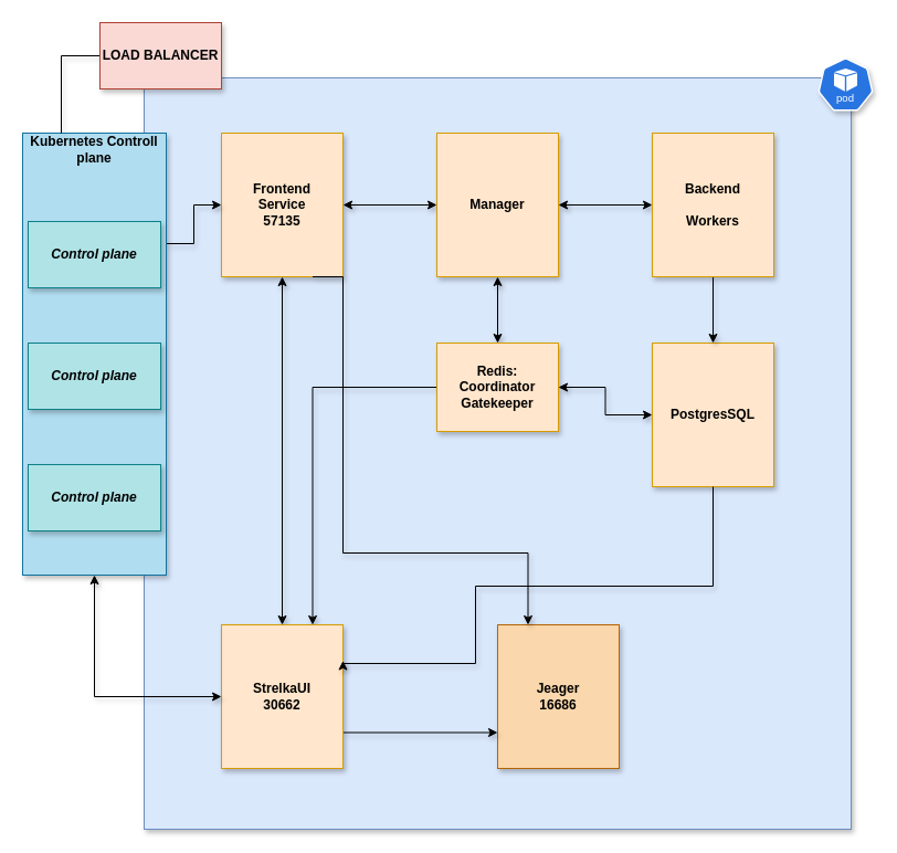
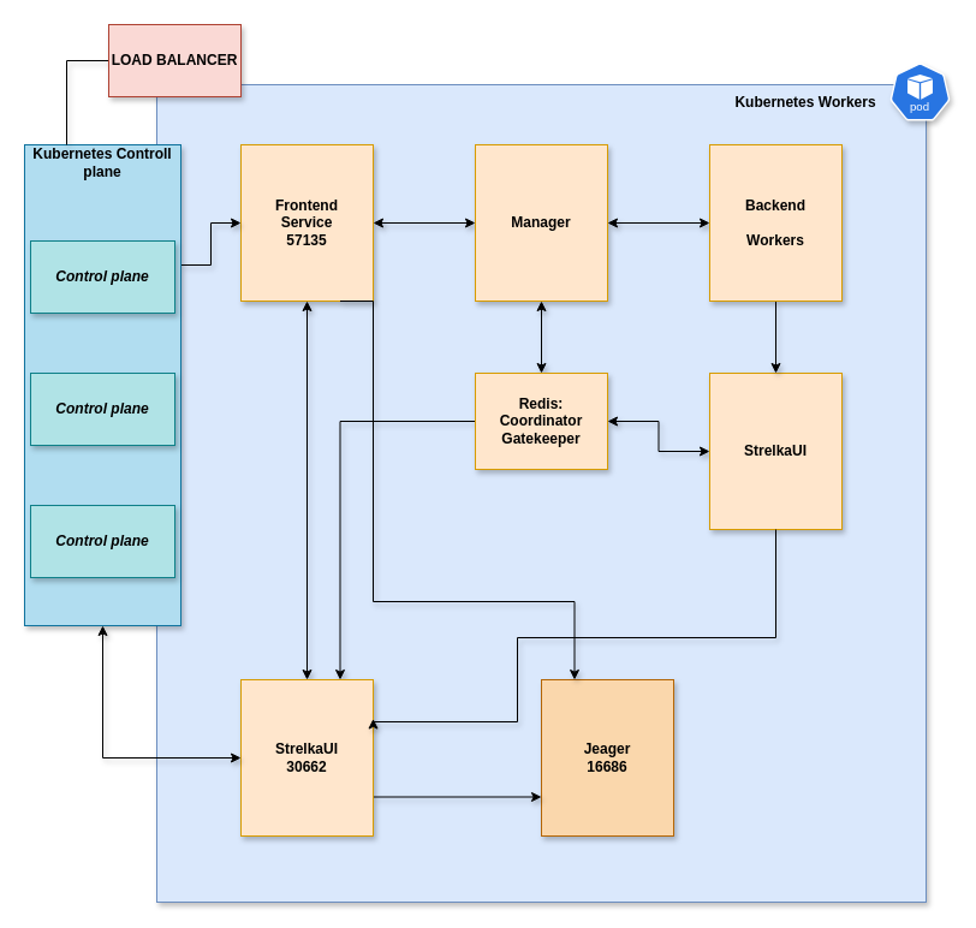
  <mxCell id="0" />
  <mxCell id="1" parent="0" />
  <mxCell id="2" value="" style="rounded=0;whiteSpace=wrap;html=1;fillColor=#dae8fc;strokeColor=#6c8ebf;shadow=1;" parent="1" vertex="1"><mxGeometry x="130" y="70" width="640" height="680" as="geometry" /></mxCell>
+ <mxCell id="3" value="&lt;b&gt;Kubernetes Workers&lt;/b&gt;" style="text;html=1;align=center;verticalAlign=middle;whiteSpace=wrap;rounded=0;shadow=1;" parent="1" vertex="1"><mxGeometry x="600" y="70" width="140" height="30" as="geometry" /></mxCell>
  <mxCell id="4" value="" style="aspect=fixed;sketch=0;html=1;dashed=0;whitespace=wrap;verticalLabelPosition=bottom;verticalAlign=top;fillColor=#2875E2;strokeColor=#ffffff;points=[[0.005,0.63,0],[0.1,0.2,0],[0.9,0.2,0],[0.5,0,0],[0.995,0.63,0],[0.72,0.99,0],[0.5,1,0],[0.28,0.99,0]];shape=mxgraph.kubernetes.icon2;kubernetesLabel=1;prIcon=pod;shadow=1;" parent="1" vertex="1"><mxGeometry x="740" y="52" width="50" height="48" as="geometry" /></mxCell>
  <mxCell id="5" style="edgeStyle=orthogonalEdgeStyle;rounded=0;orthogonalLoop=1;jettySize=auto;html=1;exitX=1;exitY=0.5;exitDx=0;exitDy=0;entryX=0;entryY=0.5;entryDx=0;entryDy=0;startArrow=classic;startFill=1;shadow=1;" parent="1" source="6" target="9" edge="1"><mxGeometry relative="1" as="geometry" /></mxCell>
  <mxCell id="6" value="&lt;b&gt;Frontend&lt;br&gt;Service&lt;/b&gt;&lt;div&gt;&lt;b&gt;57135&lt;/b&gt;&lt;/div&gt;" style="rounded=0;whiteSpace=wrap;html=1;fillColor=#ffe6cc;strokeColor=#d79b00;shadow=1;" parent="1" vertex="1"><mxGeometry x="200" y="120" width="110" height="130" as="geometry" /></mxCell>
  <mxCell id="7" style="edgeStyle=orthogonalEdgeStyle;rounded=0;orthogonalLoop=1;jettySize=auto;html=1;exitX=1;exitY=0.5;exitDx=0;exitDy=0;startArrow=classic;startFill=1;shadow=1;" parent="1" source="9" target="22" edge="1"><mxGeometry relative="1" as="geometry" /></mxCell>
  <mxCell id="8" style="edgeStyle=orthogonalEdgeStyle;rounded=0;orthogonalLoop=1;jettySize=auto;html=1;exitX=0.5;exitY=1;exitDx=0;exitDy=0;entryX=0.5;entryY=0;entryDx=0;entryDy=0;startArrow=classic;startFill=1;shadow=1;" parent="1" source="9" target="11" edge="1"><mxGeometry relative="1" as="geometry" /></mxCell>
  <mxCell id="9" value="&lt;b&gt;Manager&lt;/b&gt;" style="rounded=0;whiteSpace=wrap;html=1;fillColor=#ffe6cc;strokeColor=#d79b00;shadow=1;" parent="1" vertex="1"><mxGeometry x="395" y="120" width="110" height="130" as="geometry" /></mxCell>
  <mxCell id="10" style="edgeStyle=orthogonalEdgeStyle;rounded=0;orthogonalLoop=1;jettySize=auto;html=1;exitX=0;exitY=0.5;exitDx=0;exitDy=0;entryX=0.75;entryY=0;entryDx=0;entryDy=0;shadow=1;" parent="1" source="11" target="17" edge="1"><mxGeometry relative="1" as="geometry" /></mxCell>
  <mxCell id="11" value="&lt;div&gt;&lt;b&gt;Redis:&lt;/b&gt;&lt;/div&gt;&lt;div&gt;&lt;b&gt;Coordinator&lt;br&gt;Gatekeeper&lt;/b&gt;&lt;/div&gt;" style="rounded=0;whiteSpace=wrap;html=1;fillColor=#ffe6cc;strokeColor=#d79b00;shadow=1;" parent="1" vertex="1"><mxGeometry x="395" y="310" width="110" height="80" as="geometry" /></mxCell>
  <mxCell id="12" value="&lt;div&gt;&lt;b&gt;Jeager&lt;/b&gt;&lt;/div&gt;&lt;div&gt;&lt;b&gt;16686&lt;/b&gt;&lt;/div&gt;" style="rounded=0;whiteSpace=wrap;html=1;fillColor=#fad7ac;strokeColor=#b46504;shadow=1;" parent="1" vertex="1"><mxGeometry x="450" y="565" width="110" height="130" as="geometry" /></mxCell>
  <mxCell id="13" style="edgeStyle=orthogonalEdgeStyle;rounded=0;orthogonalLoop=1;jettySize=auto;html=1;exitX=0;exitY=0.5;exitDx=0;exitDy=0;entryX=1;entryY=0.5;entryDx=0;entryDy=0;startArrow=classic;startFill=1;shadow=1;" parent="1" source="14" target="11" edge="1"><mxGeometry relative="1" as="geometry" /></mxCell>
- <mxCell id="14" value="&lt;b&gt;PostgresSQL&lt;/b&gt;" style="rounded=0;whiteSpace=wrap;html=1;fillColor=#ffe6cc;strokeColor=#d79b00;shadow=1;" parent="1" vertex="1"><mxGeometry x="590" y="310" width="110" height="130" as="geometry" /></mxCell>
+ <mxCell id="14" value="&lt;b&gt;StrelkaUI&lt;/b&gt;" style="rounded=0;whiteSpace=wrap;html=1;fillColor=#ffe6cc;strokeColor=#d79b00;shadow=1;" parent="1" vertex="1"><mxGeometry x="590" y="310" width="110" height="130" as="geometry" /></mxCell>
  <mxCell id="15" style="edgeStyle=orthogonalEdgeStyle;rounded=0;orthogonalLoop=1;jettySize=auto;html=1;exitX=0.5;exitY=0;exitDx=0;exitDy=0;startArrow=classic;startFill=1;shadow=1;" parent="1" source="17" target="6" edge="1"><mxGeometry relative="1" as="geometry" /></mxCell>
  <mxCell id="16" style="edgeStyle=orthogonalEdgeStyle;rounded=0;orthogonalLoop=1;jettySize=auto;html=1;exitX=1;exitY=0.75;exitDx=0;exitDy=0;entryX=0;entryY=0.75;entryDx=0;entryDy=0;shadow=1;" parent="1" source="17" target="12" edge="1"><mxGeometry relative="1" as="geometry" /></mxCell>
  <mxCell id="17" value="&lt;div&gt;&lt;b&gt;StrelkaUI&lt;/b&gt;&lt;/div&gt;&lt;div&gt;&lt;b&gt;30662&lt;/b&gt;&lt;/div&gt;" style="rounded=0;whiteSpace=wrap;html=1;fillColor=#ffe6cc;strokeColor=#d79b00;shadow=1;" parent="1" vertex="1"><mxGeometry x="200" y="565" width="110" height="130" as="geometry" /></mxCell>
  <mxCell id="18" style="edgeStyle=orthogonalEdgeStyle;rounded=0;orthogonalLoop=1;jettySize=auto;html=1;exitX=1;exitY=0.25;exitDx=0;exitDy=0;entryX=0;entryY=0.5;entryDx=0;entryDy=0;shadow=1;" parent="1" source="20" target="6" edge="1"><mxGeometry relative="1" as="geometry" /></mxCell>
  <mxCell id="19" style="edgeStyle=orthogonalEdgeStyle;rounded=0;orthogonalLoop=1;jettySize=auto;html=1;exitX=0.5;exitY=1;exitDx=0;exitDy=0;entryX=0;entryY=0.5;entryDx=0;entryDy=0;startArrow=classic;startFill=1;shadow=1;" parent="1" source="20" target="17" edge="1"><mxGeometry relative="1" as="geometry" /></mxCell>
  <mxCell id="20" value="" style="rounded=0;whiteSpace=wrap;html=1;fillColor=#b1ddf0;strokeColor=#10739e;shadow=1;" parent="1" vertex="1"><mxGeometry x="20" y="120" width="130" height="400" as="geometry" /></mxCell>
  <mxCell id="21" style="edgeStyle=orthogonalEdgeStyle;rounded=0;orthogonalLoop=1;jettySize=auto;html=1;exitX=0.5;exitY=1;exitDx=0;exitDy=0;entryX=0.5;entryY=0;entryDx=0;entryDy=0;shadow=1;" parent="1" source="22" target="14" edge="1"><mxGeometry relative="1" as="geometry" /></mxCell>
  <mxCell id="22" value="&lt;div&gt;&lt;b&gt;Backend &lt;br&gt;&lt;/b&gt;&lt;/div&gt;&lt;b&gt;&lt;br&gt;Workers&lt;/b&gt;" style="rounded=0;whiteSpace=wrap;html=1;fillColor=#ffe6cc;strokeColor=#d79b00;shadow=1;" parent="1" vertex="1"><mxGeometry x="590" y="120" width="110" height="130" as="geometry" /></mxCell>
  <mxCell id="23" value="&lt;b&gt;Kubernetes Controll plane&lt;/b&gt;" style="text;html=1;align=center;verticalAlign=middle;whiteSpace=wrap;rounded=0;shadow=1;" parent="1" vertex="1"><mxGeometry x="25" y="120" width="120" height="30" as="geometry" /></mxCell>
  <mxCell id="24" value="&lt;b&gt;&lt;span&gt;&lt;em&gt;Control plane&lt;/em&gt;&lt;/span&gt;&lt;/b&gt;" style="rounded=0;whiteSpace=wrap;html=1;fillColor=#b0e3e6;strokeColor=#0e8088;shadow=1;" parent="1" vertex="1"><mxGeometry x="25" y="200" width="120" height="60" as="geometry" /></mxCell>
  <mxCell id="25" value="&lt;b&gt;&lt;span&gt;&lt;em&gt;Control plane&lt;/em&gt;&lt;/span&gt;&lt;/b&gt;" style="rounded=0;whiteSpace=wrap;html=1;fillColor=#b0e3e6;strokeColor=#0e8088;shadow=1;" parent="1" vertex="1"><mxGeometry x="25" y="310" width="120" height="60" as="geometry" /></mxCell>
  <mxCell id="26" value="&lt;b&gt;&lt;span&gt;&lt;em&gt;Control plane&lt;/em&gt;&lt;/span&gt;&lt;/b&gt;" style="rounded=0;whiteSpace=wrap;html=1;fillColor=#b0e3e6;strokeColor=#0e8088;shadow=1;" parent="1" vertex="1"><mxGeometry x="25" y="420" width="120" height="60" as="geometry" /></mxCell>
  <mxCell id="27" style="edgeStyle=orthogonalEdgeStyle;rounded=0;orthogonalLoop=1;jettySize=auto;html=1;exitX=0;exitY=0.5;exitDx=0;exitDy=0;entryX=0.25;entryY=0;entryDx=0;entryDy=0;shadow=1;endArrow=none;" parent="1" source="28" target="23" edge="1"><mxGeometry relative="1" as="geometry" /></mxCell>
  <mxCell id="28" value="&lt;b&gt;&lt;br&gt;&lt;/b&gt;&lt;div&gt;&lt;b&gt;LOAD BALANCER&lt;/b&gt;&lt;/div&gt;&lt;div&gt;&lt;b&gt;&lt;br&gt;&lt;/b&gt;&lt;/div&gt;" style="rounded=0;whiteSpace=wrap;html=1;fillColor=#fad9d5;strokeColor=#ae4132;shadow=1;" parent="1" vertex="1"><mxGeometry x="90" y="20" width="110" height="60" as="geometry" /></mxCell>
  <mxCell id="29" style="edgeStyle=orthogonalEdgeStyle;rounded=0;orthogonalLoop=1;jettySize=auto;html=1;exitX=0.5;exitY=1;exitDx=0;exitDy=0;curved=0;entryX=1;entryY=0.25;entryDx=0;entryDy=0;shadow=1;" parent="1" source="14" target="17" edge="1"><mxGeometry relative="1" as="geometry"><mxPoint x="370" y="600" as="targetPoint" /><Array as="points"><mxPoint x="645" y="530" /><mxPoint x="430" y="530" /><mxPoint x="430" y="600" /><mxPoint x="310" y="600" /></Array></mxGeometry></mxCell>
  <mxCell id="30" style="edgeStyle=orthogonalEdgeStyle;rounded=0;orthogonalLoop=1;jettySize=auto;html=1;exitX=0.75;exitY=1;exitDx=0;exitDy=0;entryX=0.25;entryY=0;entryDx=0;entryDy=0;shadow=1;" parent="1" source="6" target="12" edge="1"><mxGeometry relative="1" as="geometry"><Array as="points"><mxPoint x="310" y="250" /><mxPoint x="310" y="500" /><mxPoint x="478" y="500" /></Array></mxGeometry></mxCell>
